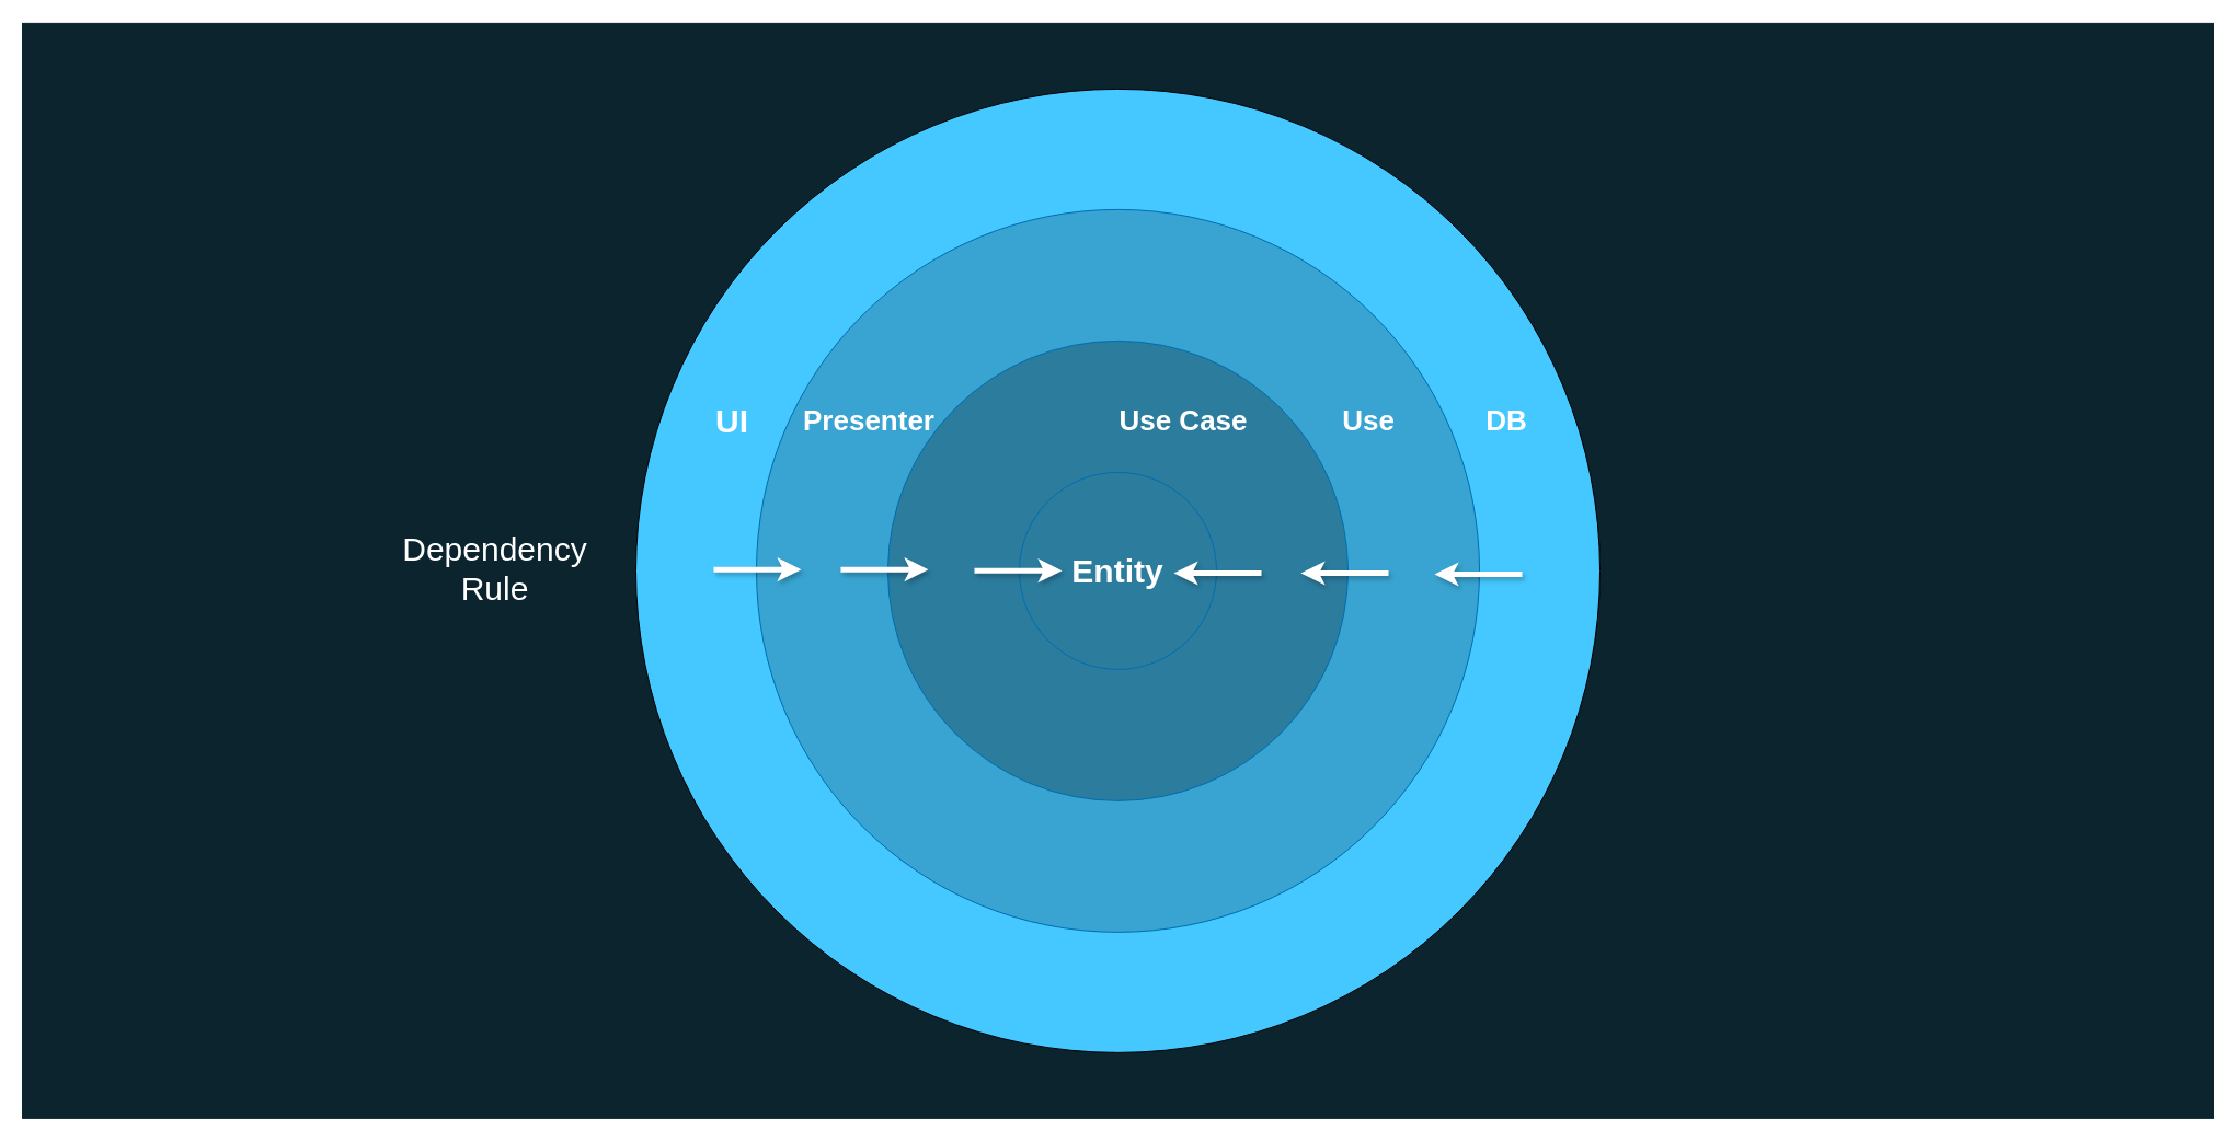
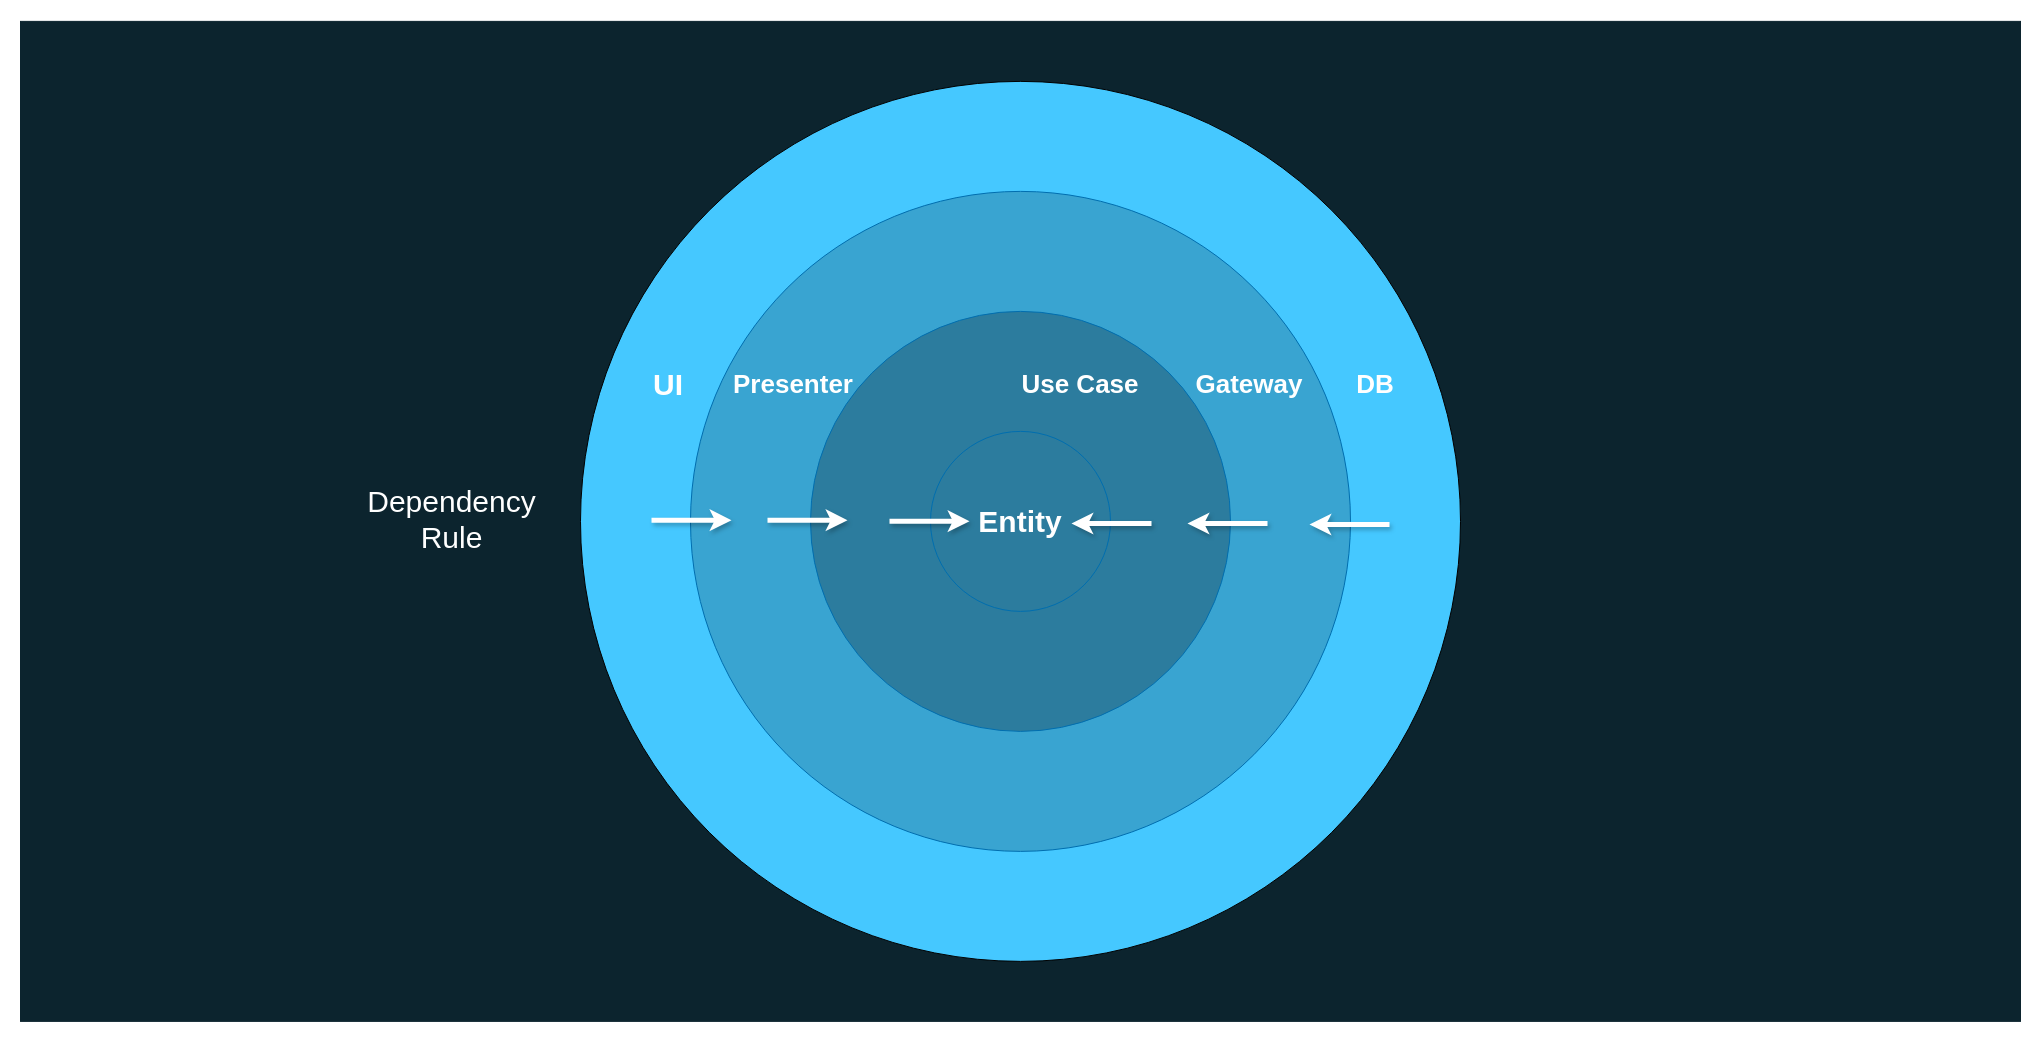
  <mxCell id="0" />
  <mxCell id="1" parent="0" />
  <mxCell id="2" value="" style="rounded=0;whiteSpace=wrap;html=1;fillColor=#0C242E;fontSize=30;fontColor=#FFFFFF;strokeColor=#0C242E;" parent="1" vertex="1"><mxGeometry x="20" y="20.88" width="2000" height="1000" as="geometry" /></mxCell>
  <mxCell id="3" value="" style="ellipse;whiteSpace=wrap;html=1;aspect=fixed;fillColor=#45C8FF;fontSize=30;labelPosition=center;verticalLabelPosition=top;align=center;verticalAlign=bottom;" parent="1" vertex="1"><mxGeometry x="580" y="80.88" width="880" height="880" as="geometry" /></mxCell>
  <mxCell id="4" value="" style="ellipse;whiteSpace=wrap;html=1;aspect=fixed;fillColor=#39A4D1;fontSize=30;labelPosition=center;verticalLabelPosition=top;align=center;verticalAlign=bottom;fontStyle=0;strokeColor=#006EAF;fontColor=#ffffff;" parent="1" vertex="1"><mxGeometry x="690" y="190.88" width="660" height="660" as="geometry" /></mxCell>
  <mxCell id="5" value="" style="ellipse;whiteSpace=wrap;html=1;aspect=fixed;fillColor=#2C7C9E;fontSize=30;labelPosition=center;verticalLabelPosition=top;align=center;verticalAlign=bottom;strokeColor=#006EAF;fontColor=#ffffff;" parent="1" vertex="1"><mxGeometry x="810" y="310.88" width="420" height="420" as="geometry" /></mxCell>
  <mxCell id="6" value="Entity" style="ellipse;whiteSpace=wrap;html=1;aspect=fixed;fillColor=#2c7c9e;fontSize=30;fontStyle=1;strokeColor=#006EAF;fontColor=#ffffff;" parent="1" vertex="1"><mxGeometry x="930" y="430.88" width="180" height="180" as="geometry" /></mxCell>
  <mxCell id="7" value="Use Case" style="text;html=1;strokeColor=none;fillColor=none;align=center;verticalAlign=middle;whiteSpace=wrap;rounded=0;fontSize=26;fontStyle=1;fontColor=#FFFFFF;" parent="1" vertex="1"><mxGeometry x="995" y="348.88" width="170" height="70" as="geometry" /></mxCell>
  <mxCell id="8" value="Presenter" style="text;html=1;strokeColor=none;fillColor=none;align=center;verticalAlign=middle;whiteSpace=wrap;rounded=0;fontSize=26;fontStyle=1;fontColor=#FFFFFF;" parent="1" vertex="1"><mxGeometry x="708" y="343.88" width="170" height="80" as="geometry" /></mxCell>
- <mxCell id="9" value="Use" style="text;html=1;strokeColor=none;fillColor=none;align=center;verticalAlign=middle;whiteSpace=wrap;rounded=0;fontSize=26;fontStyle=1;fontColor=#FFFFFF;" parent="1" vertex="1"><mxGeometry x="1190" y="343.88" width="118" height="80" as="geometry" /></mxCell>
+ <mxCell id="9" value="Gateway" style="text;html=1;strokeColor=none;fillColor=none;align=center;verticalAlign=middle;whiteSpace=wrap;rounded=0;fontSize=26;fontStyle=1;fontColor=#FFFFFF;" parent="1" vertex="1"><mxGeometry x="1190" y="343.88" width="118" height="80" as="geometry" /></mxCell>
  <mxCell id="10" value="DB" style="text;html=1;strokeColor=none;fillColor=none;align=center;verticalAlign=middle;whiteSpace=wrap;rounded=0;fontSize=26;fontStyle=1;fontColor=#FFFFFF;" parent="1" vertex="1"><mxGeometry x="1320" y="358.88" width="110" height="50" as="geometry" /></mxCell>
  <mxCell id="11" value="UI" style="text;html=1;strokeColor=none;fillColor=none;align=center;verticalAlign=middle;whiteSpace=wrap;rounded=0;fontSize=30;fontStyle=1;fontColor=#FFFFFF;" parent="1" vertex="1"><mxGeometry x="628" y="343.88" width="80" height="80" as="geometry" /></mxCell>
  <mxCell id="12" value="" style="endArrow=classic;html=1;fontSize=30;endFill=1;strokeWidth=5;strokeColor=#FFFFFF;shadow=1;" parent="1" edge="1"><mxGeometry width="50" height="50" relative="1" as="geometry"><mxPoint x="1151" y="523" as="sourcePoint" /><mxPoint x="1071" y="523" as="targetPoint" /></mxGeometry></mxCell>
  <mxCell id="13" value="" style="endArrow=classic;html=1;fontSize=30;endFill=1;strokeWidth=5;strokeColor=#FFFFFF;shadow=1;" parent="1" edge="1"><mxGeometry width="50" height="50" relative="1" as="geometry"><mxPoint x="1267" y="523" as="sourcePoint" /><mxPoint x="1187" y="523" as="targetPoint" /></mxGeometry></mxCell>
  <mxCell id="14" value="" style="endArrow=classic;html=1;fontSize=30;endFill=1;strokeWidth=5;strokeColor=#FFFFFF;shadow=1;" parent="1" edge="1"><mxGeometry width="50" height="50" relative="1" as="geometry"><mxPoint x="1389" y="524" as="sourcePoint" /><mxPoint x="1309" y="524" as="targetPoint" /></mxGeometry></mxCell>
  <mxCell id="15" value="Dependency Rule" style="text;html=1;strokeColor=none;fillColor=none;align=center;verticalAlign=middle;whiteSpace=wrap;rounded=0;fontSize=30;fontStyle=0;fontColor=#FFFFFF;" parent="1" vertex="1"><mxGeometry x="366" y="478.88" width="171" height="80" as="geometry" /></mxCell>
  <mxCell id="16" value="" style="endArrow=none;html=1;fontSize=30;endFill=0;strokeWidth=5;strokeColor=#FFFFFF;startArrow=classic;startFill=0;shadow=1;" parent="1" edge="1"><mxGeometry width="50" height="50" relative="1" as="geometry"><mxPoint x="731" y="519.71" as="sourcePoint" /><mxPoint x="651" y="519.71" as="targetPoint" /></mxGeometry></mxCell>
  <mxCell id="17" value="" style="endArrow=none;html=1;fontSize=30;endFill=0;strokeWidth=5;strokeColor=#FFFFFF;startArrow=classic;startFill=0;shadow=1;" parent="1" edge="1"><mxGeometry width="50" height="50" relative="1" as="geometry"><mxPoint x="847" y="519.71" as="sourcePoint" /><mxPoint x="767" y="519.71" as="targetPoint" /></mxGeometry></mxCell>
  <mxCell id="18" value="" style="endArrow=none;html=1;fontSize=30;endFill=0;strokeWidth=5;strokeColor=#FFFFFF;startArrow=classic;startFill=0;shadow=1;" parent="1" edge="1"><mxGeometry width="50" height="50" relative="1" as="geometry"><mxPoint x="969" y="520.71" as="sourcePoint" /><mxPoint x="889" y="520.71" as="targetPoint" /></mxGeometry></mxCell>
